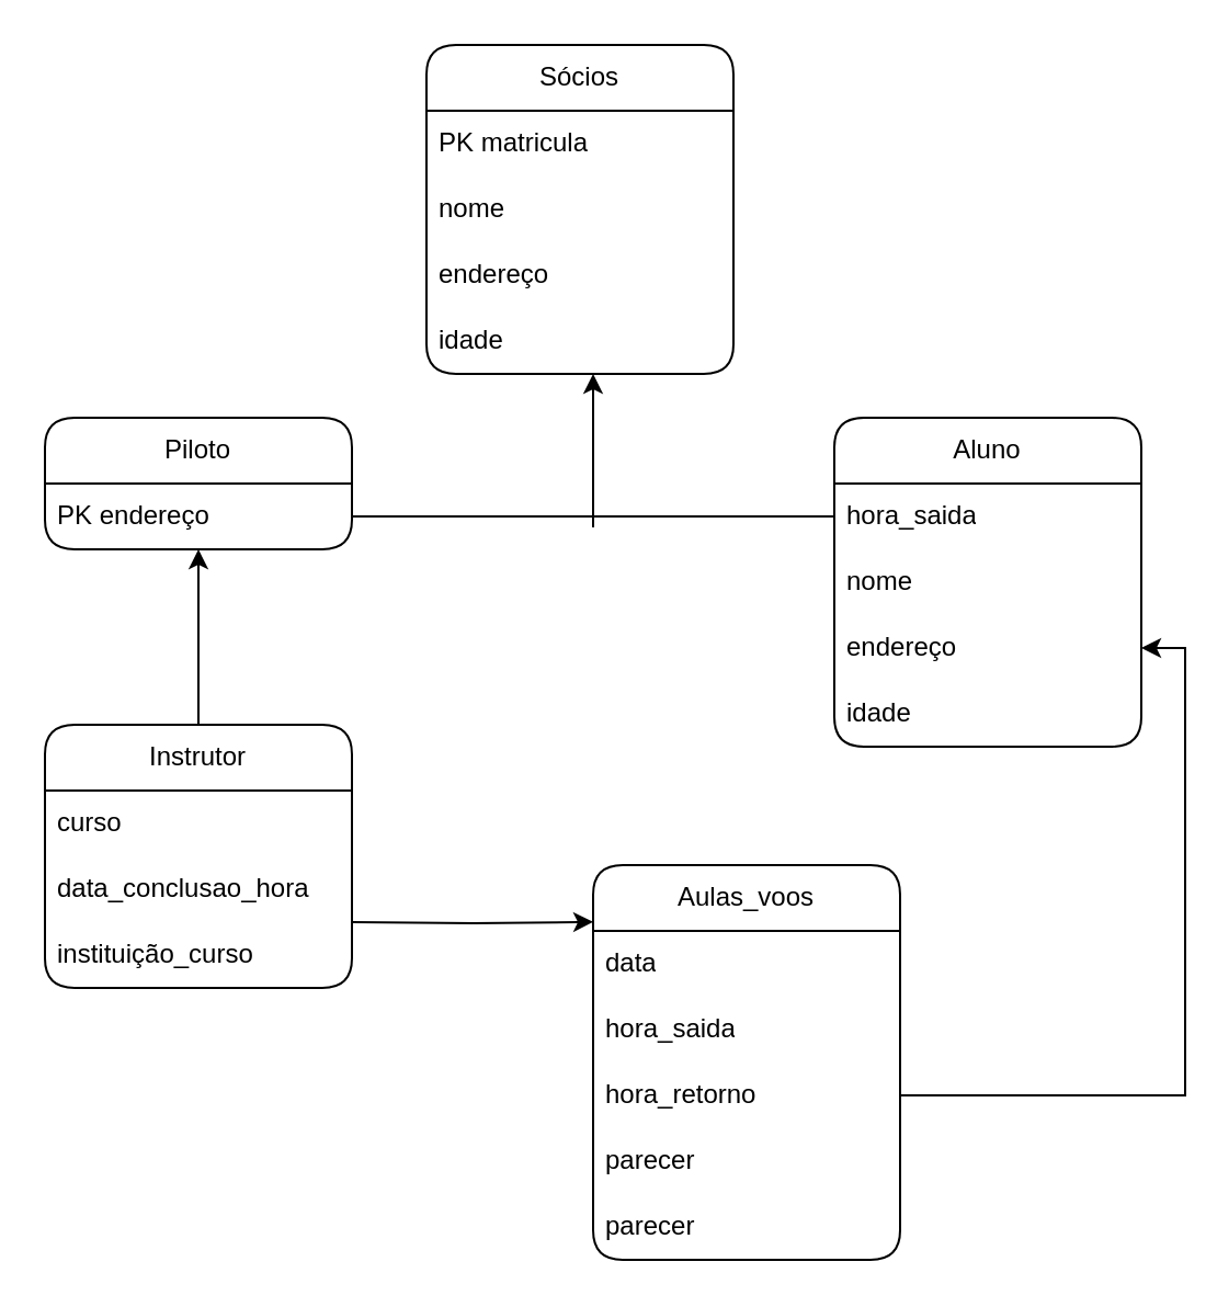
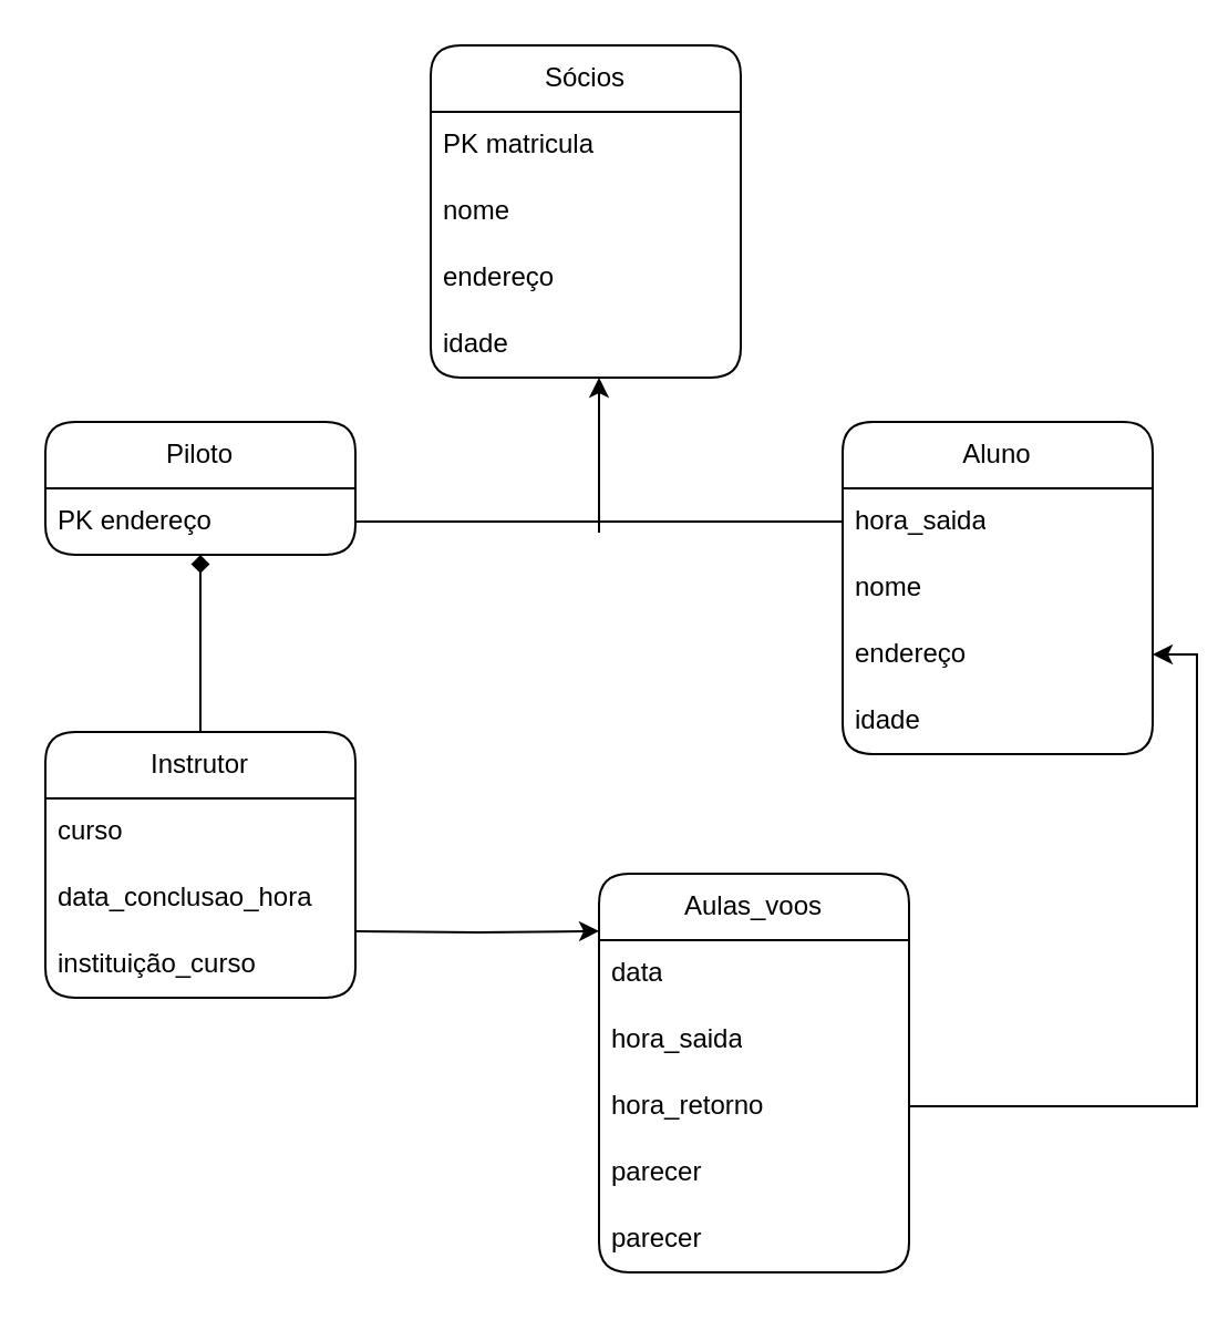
  <mxCell id="0" />
  <mxCell id="1" parent="0" />
  <mxCell id="2" value="Sócios" style="swimlane;fontStyle=0;childLayout=stackLayout;horizontal=1;startSize=30;horizontalStack=0;resizeParent=1;resizeParentMax=0;resizeLast=0;collapsible=1;marginBottom=0;whiteSpace=wrap;html=1;rounded=1;" vertex="1" parent="1"><mxGeometry x="194" y="20" width="140" height="150" as="geometry" /></mxCell>
  <mxCell id="3" value="PK matricula" style="text;strokeColor=none;fillColor=none;align=left;verticalAlign=middle;spacingLeft=4;spacingRight=4;overflow=hidden;points=[[0,0.5],[1,0.5]];portConstraint=eastwest;rotatable=0;whiteSpace=wrap;html=1;" vertex="1" parent="2"><mxGeometry y="30" width="140" height="30" as="geometry" /></mxCell>
  <mxCell id="4" value="nome" style="text;strokeColor=none;fillColor=none;align=left;verticalAlign=middle;spacingLeft=4;spacingRight=4;overflow=hidden;points=[[0,0.5],[1,0.5]];portConstraint=eastwest;rotatable=0;whiteSpace=wrap;html=1;" vertex="1" parent="2"><mxGeometry y="60" width="140" height="30" as="geometry" /></mxCell>
  <mxCell id="5" value="endereço" style="text;strokeColor=none;fillColor=none;align=left;verticalAlign=middle;spacingLeft=4;spacingRight=4;overflow=hidden;points=[[0,0.5],[1,0.5]];portConstraint=eastwest;rotatable=0;whiteSpace=wrap;html=1;" vertex="1" parent="2"><mxGeometry y="90" width="140" height="30" as="geometry" /></mxCell>
  <mxCell id="6" value="idade" style="text;strokeColor=none;fillColor=none;align=left;verticalAlign=middle;spacingLeft=4;spacingRight=4;overflow=hidden;points=[[0,0.5],[1,0.5]];portConstraint=eastwest;rotatable=0;whiteSpace=wrap;html=1;" vertex="1" parent="2"><mxGeometry y="120" width="140" height="30" as="geometry" /></mxCell>
  <mxCell id="7" value="Piloto" style="swimlane;fontStyle=0;childLayout=stackLayout;horizontal=1;startSize=30;horizontalStack=0;resizeParent=1;resizeParentMax=0;resizeLast=0;collapsible=1;marginBottom=0;whiteSpace=wrap;html=1;rounded=1;" vertex="1" parent="1"><mxGeometry x="20" y="190" width="140" height="60" as="geometry" /></mxCell>
  <mxCell id="8" value="PK endereço" style="text;strokeColor=none;fillColor=none;align=left;verticalAlign=middle;spacingLeft=4;spacingRight=4;overflow=hidden;points=[[0,0.5],[1,0.5]];portConstraint=eastwest;rotatable=0;whiteSpace=wrap;html=1;" vertex="1" parent="7"><mxGeometry y="30" width="140" height="30" as="geometry" /></mxCell>
- <mxCell id="9" style="edgeStyle=orthogonalEdgeStyle;rounded=0;orthogonalLoop=1;jettySize=auto;html=1;entryX=0.5;entryY=1;entryDx=0;entryDy=0;entryPerimeter=0;" edge="1" parent="1" source="10" target="8"><mxGeometry relative="1" as="geometry"><mxPoint x="90" y="260" as="targetPoint" /></mxGeometry></mxCell>
+ <mxCell id="9" style="edgeStyle=orthogonalEdgeStyle;rounded=0;orthogonalLoop=1;jettySize=auto;html=1;entryX=0.5;entryY=1;entryDx=0;entryDy=0;entryPerimeter=0;endArrow=diamond;" edge="1" parent="1" source="10" target="8"><mxGeometry relative="1" as="geometry"><mxPoint x="90" y="260" as="targetPoint" /></mxGeometry></mxCell>
  <mxCell id="10" value="Instrutor" style="swimlane;fontStyle=0;childLayout=stackLayout;horizontal=1;startSize=30;horizontalStack=0;resizeParent=1;resizeParentMax=0;resizeLast=0;collapsible=1;marginBottom=0;whiteSpace=wrap;html=1;rounded=1;" vertex="1" parent="1"><mxGeometry x="20" y="330" width="140" height="120" as="geometry" /></mxCell>
  <mxCell id="11" value="curso" style="text;strokeColor=none;fillColor=none;align=left;verticalAlign=middle;spacingLeft=4;spacingRight=4;overflow=hidden;points=[[0,0.5],[1,0.5]];portConstraint=eastwest;rotatable=0;whiteSpace=wrap;html=1;" vertex="1" parent="10"><mxGeometry y="30" width="140" height="30" as="geometry" /></mxCell>
  <mxCell id="12" value="data_conclusao_hora" style="text;strokeColor=none;fillColor=none;align=left;verticalAlign=middle;spacingLeft=4;spacingRight=4;overflow=hidden;points=[[0,0.5],[1,0.5]];portConstraint=eastwest;rotatable=0;whiteSpace=wrap;html=1;" vertex="1" parent="10"><mxGeometry y="60" width="140" height="30" as="geometry" /></mxCell>
  <mxCell id="13" value="instituição_curso" style="text;strokeColor=none;fillColor=none;align=left;verticalAlign=middle;spacingLeft=4;spacingRight=4;overflow=hidden;points=[[0,0.5],[1,0.5]];portConstraint=eastwest;rotatable=0;whiteSpace=wrap;html=1;" vertex="1" parent="10"><mxGeometry y="90" width="140" height="30" as="geometry" /></mxCell>
  <mxCell id="14" value="Aluno" style="swimlane;fontStyle=0;childLayout=stackLayout;horizontal=1;startSize=30;horizontalStack=0;resizeParent=1;resizeParentMax=0;resizeLast=0;collapsible=1;marginBottom=0;whiteSpace=wrap;html=1;rounded=1;" vertex="1" parent="1"><mxGeometry x="380" y="190" width="140" height="150" as="geometry" /></mxCell>
  <mxCell id="15" value="hora_saida" style="text;strokeColor=none;fillColor=none;align=left;verticalAlign=middle;spacingLeft=4;spacingRight=4;overflow=hidden;points=[[0,0.5],[1,0.5]];portConstraint=eastwest;rotatable=0;whiteSpace=wrap;html=1;" vertex="1" parent="14"><mxGeometry y="30" width="140" height="30" as="geometry" /></mxCell>
  <mxCell id="16" value="nome" style="text;strokeColor=none;fillColor=none;align=left;verticalAlign=middle;spacingLeft=4;spacingRight=4;overflow=hidden;points=[[0,0.5],[1,0.5]];portConstraint=eastwest;rotatable=0;whiteSpace=wrap;html=1;" vertex="1" parent="14"><mxGeometry y="60" width="140" height="30" as="geometry" /></mxCell>
  <mxCell id="17" value="endereço" style="text;strokeColor=none;fillColor=none;align=left;verticalAlign=middle;spacingLeft=4;spacingRight=4;overflow=hidden;points=[[0,0.5],[1,0.5]];portConstraint=eastwest;rotatable=0;whiteSpace=wrap;html=1;" vertex="1" parent="14"><mxGeometry y="90" width="140" height="30" as="geometry" /></mxCell>
  <mxCell id="18" value="idade" style="text;strokeColor=none;fillColor=none;align=left;verticalAlign=middle;spacingLeft=4;spacingRight=4;overflow=hidden;points=[[0,0.5],[1,0.5]];portConstraint=eastwest;rotatable=0;whiteSpace=wrap;html=1;" vertex="1" parent="14"><mxGeometry y="120" width="140" height="30" as="geometry" /></mxCell>
  <mxCell id="19" value="Aulas_voos" style="swimlane;fontStyle=0;childLayout=stackLayout;horizontal=1;startSize=30;horizontalStack=0;resizeParent=1;resizeParentMax=0;resizeLast=0;collapsible=1;marginBottom=0;whiteSpace=wrap;html=1;rounded=1;" vertex="1" parent="1"><mxGeometry x="270" y="394" width="140" height="180" as="geometry" /></mxCell>
  <mxCell id="20" value="data" style="text;strokeColor=none;fillColor=none;align=left;verticalAlign=middle;spacingLeft=4;spacingRight=4;overflow=hidden;points=[[0,0.5],[1,0.5]];portConstraint=eastwest;rotatable=0;whiteSpace=wrap;html=1;" vertex="1" parent="19"><mxGeometry y="30" width="140" height="30" as="geometry" /></mxCell>
  <mxCell id="21" value="hora_saida" style="text;strokeColor=none;fillColor=none;align=left;verticalAlign=middle;spacingLeft=4;spacingRight=4;overflow=hidden;points=[[0,0.5],[1,0.5]];portConstraint=eastwest;rotatable=0;whiteSpace=wrap;html=1;" vertex="1" parent="19"><mxGeometry y="60" width="140" height="30" as="geometry" /></mxCell>
  <mxCell id="22" value="hora_retorno" style="text;strokeColor=none;fillColor=none;align=left;verticalAlign=middle;spacingLeft=4;spacingRight=4;overflow=hidden;points=[[0,0.5],[1,0.5]];portConstraint=eastwest;rotatable=0;whiteSpace=wrap;html=1;" vertex="1" parent="19"><mxGeometry y="90" width="140" height="30" as="geometry" /></mxCell>
  <mxCell id="23" value="parecer" style="text;strokeColor=none;fillColor=none;align=left;verticalAlign=middle;spacingLeft=4;spacingRight=4;overflow=hidden;points=[[0,0.5],[1,0.5]];portConstraint=eastwest;rotatable=0;whiteSpace=wrap;html=1;" vertex="1" parent="19"><mxGeometry y="120" width="140" height="30" as="geometry" /></mxCell>
  <mxCell id="24" value="parecer" style="text;strokeColor=none;fillColor=none;align=left;verticalAlign=middle;spacingLeft=4;spacingRight=4;overflow=hidden;points=[[0,0.5],[1,0.5]];portConstraint=eastwest;rotatable=0;whiteSpace=wrap;html=1;" vertex="1" parent="19"><mxGeometry y="150" width="140" height="30" as="geometry" /></mxCell>
  <mxCell id="25" style="edgeStyle=orthogonalEdgeStyle;rounded=0;orthogonalLoop=1;jettySize=auto;html=1;exitX=1;exitY=0.5;exitDx=0;exitDy=0;entryX=1;entryY=0.5;entryDx=0;entryDy=0;" edge="1" parent="1" source="22" target="17"><mxGeometry relative="1" as="geometry"><mxPoint x="580" y="290" as="targetPoint" /></mxGeometry></mxCell>
  <mxCell id="26" style="edgeStyle=orthogonalEdgeStyle;rounded=0;orthogonalLoop=1;jettySize=auto;html=1;exitX=1;exitY=0.5;exitDx=0;exitDy=0;entryX=0;entryY=0.144;entryDx=0;entryDy=0;entryPerimeter=0;" edge="1" parent="1" target="19"><mxGeometry relative="1" as="geometry"><mxPoint x="160" y="420" as="sourcePoint" /><mxPoint x="250" y="420" as="targetPoint" /></mxGeometry></mxCell>
  <mxCell id="27" value="" style="endArrow=none;html=1;rounded=0;exitX=1;exitY=0.5;exitDx=0;exitDy=0;entryX=0;entryY=0.5;entryDx=0;entryDy=0;" edge="1" parent="1" source="8" target="15"><mxGeometry width="50" height="50" relative="1" as="geometry"><mxPoint x="250" y="180" as="sourcePoint" /><mxPoint x="300" y="130" as="targetPoint" /></mxGeometry></mxCell>
  <mxCell id="28" value="" style="endArrow=classic;html=1;rounded=0;" edge="1" parent="1"><mxGeometry width="50" height="50" relative="1" as="geometry"><mxPoint x="270" y="240" as="sourcePoint" /><mxPoint x="270" y="170" as="targetPoint" /></mxGeometry></mxCell>
